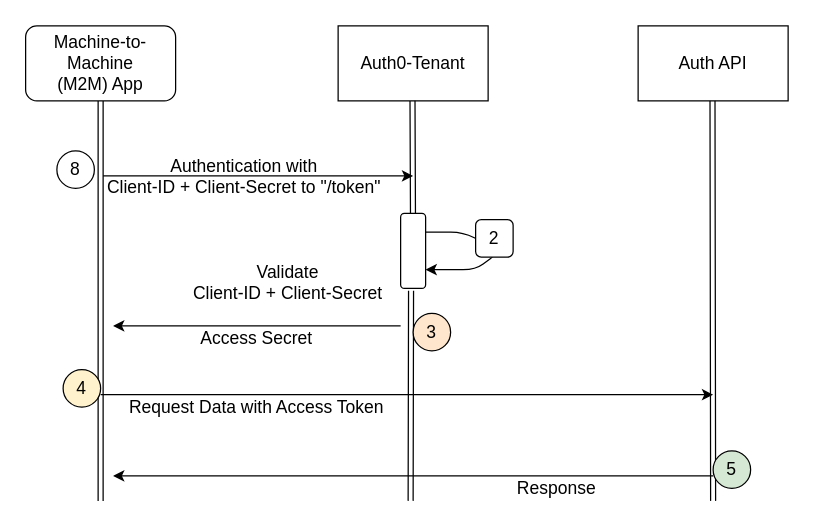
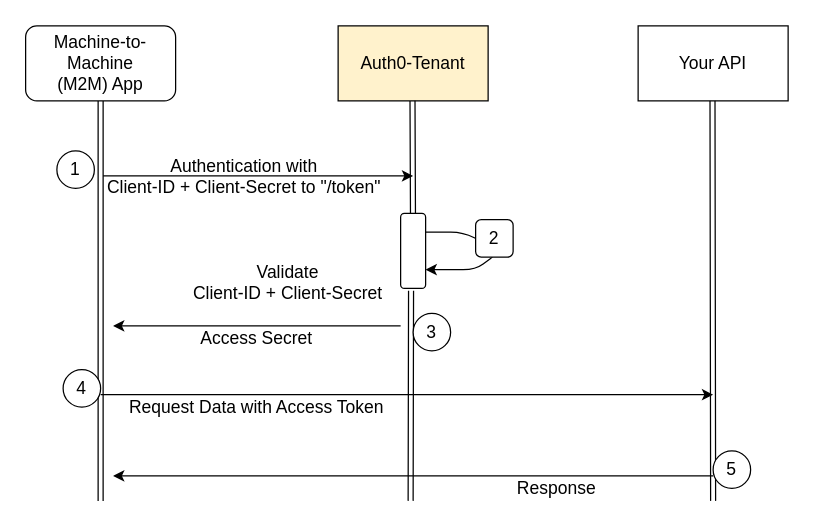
  <mxCell id="0" />
  <mxCell id="1" parent="0" />
  <mxCell id="2" value="&lt;font style=&quot;font-size: 14px&quot;&gt;Machine-to-Machine&lt;br&gt;(M2M) App&lt;/font&gt;&lt;br&gt;" style="whiteSpace=wrap;html=1;rounded=1;" vertex="1" parent="1"><mxGeometry x="20" y="20" width="120" height="60" as="geometry" /></mxCell>
- <mxCell id="3" value="&lt;font style=&quot;font-size: 14px&quot;&gt;Auth0-Tenant&lt;/font&gt;" style="rounded=0;whiteSpace=wrap;html=1;" vertex="1" parent="1"><mxGeometry x="270" y="20" width="120" height="60" as="geometry" /></mxCell>
- <mxCell id="4" value="&lt;font style=&quot;font-size: 14px&quot;&gt;Auth API&lt;/font&gt;" style="rounded=0;whiteSpace=wrap;html=1;" vertex="1" parent="1"><mxGeometry x="510" y="20" width="120" height="60" as="geometry" /></mxCell>
+ <mxCell id="3" value="&lt;font style=&quot;font-size: 14px&quot;&gt;Auth0-Tenant&lt;/font&gt;" style="rounded=0;whiteSpace=wrap;html=1;fillColor=#fff2cc;" vertex="1" parent="1"><mxGeometry x="270" y="20" width="120" height="60" as="geometry" /></mxCell>
+ <mxCell id="4" value="&lt;font style=&quot;font-size: 14px&quot;&gt;Your API&lt;/font&gt;" style="rounded=0;whiteSpace=wrap;html=1;" vertex="1" parent="1"><mxGeometry x="510" y="20" width="120" height="60" as="geometry" /></mxCell>
  <mxCell id="5" value="" style="shape=link;html=1;entryX=0.5;entryY=1;entryDx=0;entryDy=0;" edge="1" parent="1" target="2"><mxGeometry width="50" height="50" relative="1" as="geometry"><mxPoint x="80" y="400" as="sourcePoint" /><mxPoint x="80" y="100" as="targetPoint" /></mxGeometry></mxCell>
  <mxCell id="6" value="" style="shape=link;html=1;entryX=0.417;entryY=1.033;entryDx=0;entryDy=0;entryPerimeter=0;" edge="1" parent="1" source="10"><mxGeometry width="50" height="50" relative="1" as="geometry"><mxPoint x="329.5" y="368" as="sourcePoint" /><mxPoint x="329.5" y="80" as="targetPoint" /></mxGeometry></mxCell>
  <mxCell id="7" value="" style="shape=link;html=1;entryX=0.417;entryY=1.033;entryDx=0;entryDy=0;entryPerimeter=0;" edge="1" parent="1"><mxGeometry width="50" height="50" relative="1" as="geometry"><mxPoint x="570" y="400" as="sourcePoint" /><mxPoint x="569.5" y="80" as="targetPoint" /></mxGeometry></mxCell>
  <mxCell id="8" value="" style="endArrow=classic;html=1;" edge="1" parent="1"><mxGeometry width="50" height="50" relative="1" as="geometry"><mxPoint x="82" y="140" as="sourcePoint" /><mxPoint x="330" y="140" as="targetPoint" /></mxGeometry></mxCell>
  <mxCell id="9" value="&lt;font style=&quot;font-size: 14px&quot;&gt;Authentication with &lt;br&gt;Client-ID + Client-Secret to &quot;/token&quot;&lt;/font&gt;" style="text;html=1;strokeColor=none;fillColor=none;align=center;verticalAlign=middle;whiteSpace=wrap;rounded=0;" vertex="1" parent="1"><mxGeometry x="80" y="130" width="230" height="20" as="geometry" /></mxCell>
  <mxCell id="10" value="" style="rounded=1;whiteSpace=wrap;html=1;" vertex="1" parent="1"><mxGeometry x="320" y="170" width="20" height="60" as="geometry" /></mxCell>
  <mxCell id="11" value="" style="shape=link;html=1;entryX=0.417;entryY=1.033;entryDx=0;entryDy=0;entryPerimeter=0;" edge="1" parent="1" target="10"><mxGeometry width="50" height="50" relative="1" as="geometry"><mxPoint x="328" y="400" as="sourcePoint" /><mxPoint x="329.5" y="80" as="targetPoint" /></mxGeometry></mxCell>
  <mxCell id="12" value="" style="endArrow=classic;html=1;exitX=1;exitY=0.25;exitDx=0;exitDy=0;entryX=1;entryY=0.75;entryDx=0;entryDy=0;" edge="1" parent="1" source="10" target="10"><mxGeometry width="50" height="50" relative="1" as="geometry"><mxPoint x="400" y="210" as="sourcePoint" /><mxPoint x="450" y="160" as="targetPoint" /><Array as="points"><mxPoint x="370" y="185" /><mxPoint x="400" y="200" /><mxPoint x="380" y="215" /></Array></mxGeometry></mxCell>
  <mxCell id="13" value="&lt;font style=&quot;font-size: 14px&quot;&gt;Validate &lt;br&gt;Client-ID + Client-Secret&lt;/font&gt;" style="text;html=1;strokeColor=none;fillColor=none;align=center;verticalAlign=middle;whiteSpace=wrap;rounded=0;" vertex="1" parent="1"><mxGeometry x="150" y="215" width="160" height="20" as="geometry" /></mxCell>
- <mxCell id="14" value="&lt;font style=&quot;font-size: 14px&quot;&gt;5&lt;/font&gt;" style="ellipse;whiteSpace=wrap;html=1;aspect=fixed;fillColor=#d5e8d4;" vertex="1" parent="1"><mxGeometry x="570" y="360" width="30" height="30" as="geometry" /></mxCell>
- <mxCell id="15" value="&lt;font style=&quot;font-size: 14px&quot;&gt;8&lt;/font&gt;" style="ellipse;whiteSpace=wrap;html=1;aspect=fixed;" vertex="1" parent="1"><mxGeometry x="45" y="120" width="30" height="30" as="geometry" /></mxCell>
+ <mxCell id="14" value="&lt;font style=&quot;font-size: 14px&quot;&gt;5&lt;/font&gt;" style="ellipse;whiteSpace=wrap;html=1;aspect=fixed;" vertex="1" parent="1"><mxGeometry x="570" y="360" width="30" height="30" as="geometry" /></mxCell>
+ <mxCell id="15" value="&lt;font style=&quot;font-size: 14px&quot;&gt;1&lt;/font&gt;" style="ellipse;whiteSpace=wrap;html=1;aspect=fixed;" vertex="1" parent="1"><mxGeometry x="45" y="120" width="30" height="30" as="geometry" /></mxCell>
  <mxCell id="16" value="&lt;font style=&quot;font-size: 14px&quot;&gt;2&lt;/font&gt;" style="whiteSpace=wrap;html=1;aspect=fixed;rounded=1;" vertex="1" parent="1"><mxGeometry x="380" y="175" width="30" height="30" as="geometry" /></mxCell>
  <mxCell id="17" value="" style="endArrow=classic;html=1;" edge="1" parent="1"><mxGeometry width="50" height="50" relative="1" as="geometry"><mxPoint x="320" y="260" as="sourcePoint" /><mxPoint x="90" y="260" as="targetPoint" /></mxGeometry></mxCell>
  <mxCell id="18" value="&lt;span style=&quot;font-size: 14px&quot;&gt;Access Secret&lt;/span&gt;&lt;br&gt;" style="text;html=1;strokeColor=none;fillColor=none;align=center;verticalAlign=middle;whiteSpace=wrap;rounded=0;" vertex="1" parent="1"><mxGeometry x="90" y="260" width="230" height="20" as="geometry" /></mxCell>
- <mxCell id="19" value="&lt;font style=&quot;font-size: 14px&quot;&gt;3&lt;/font&gt;" style="ellipse;whiteSpace=wrap;html=1;aspect=fixed;fillColor=#ffe6cc;" vertex="1" parent="1"><mxGeometry x="330" y="250" width="30" height="30" as="geometry" /></mxCell>
+ <mxCell id="19" value="&lt;font style=&quot;font-size: 14px&quot;&gt;3&lt;/font&gt;" style="ellipse;whiteSpace=wrap;html=1;aspect=fixed;" vertex="1" parent="1"><mxGeometry x="330" y="250" width="30" height="30" as="geometry" /></mxCell>
  <mxCell id="20" value="" style="endArrow=classic;html=1;" edge="1" parent="1"><mxGeometry width="50" height="50" relative="1" as="geometry"><mxPoint x="80" y="315" as="sourcePoint" /><mxPoint x="570" y="315" as="targetPoint" /></mxGeometry></mxCell>
  <mxCell id="21" value="&lt;span style=&quot;font-size: 14px&quot;&gt;Request Data with Access Token&lt;/span&gt;&lt;br&gt;" style="text;html=1;strokeColor=none;fillColor=none;align=center;verticalAlign=middle;whiteSpace=wrap;rounded=0;" vertex="1" parent="1"><mxGeometry x="90" y="315" width="230" height="20" as="geometry" /></mxCell>
- <mxCell id="22" value="&lt;font style=&quot;font-size: 14px&quot;&gt;4&lt;/font&gt;" style="ellipse;whiteSpace=wrap;html=1;aspect=fixed;fillColor=#fff2cc;" vertex="1" parent="1"><mxGeometry x="50" y="295" width="30" height="30" as="geometry" /></mxCell>
+ <mxCell id="22" value="&lt;font style=&quot;font-size: 14px&quot;&gt;4&lt;/font&gt;" style="ellipse;whiteSpace=wrap;html=1;aspect=fixed;" vertex="1" parent="1"><mxGeometry x="50" y="295" width="30" height="30" as="geometry" /></mxCell>
  <mxCell id="23" value="" style="endArrow=classic;html=1;" edge="1" parent="1"><mxGeometry width="50" height="50" relative="1" as="geometry"><mxPoint x="570" y="380" as="sourcePoint" /><mxPoint x="90" y="380" as="targetPoint" /></mxGeometry></mxCell>
  <mxCell id="24" value="&lt;span style=&quot;font-size: 14px&quot;&gt;Response&lt;/span&gt;&lt;br&gt;" style="text;html=1;strokeColor=none;fillColor=none;align=center;verticalAlign=middle;whiteSpace=wrap;rounded=0;" vertex="1" parent="1"><mxGeometry x="330" y="380" width="230" height="20" as="geometry" /></mxCell>
